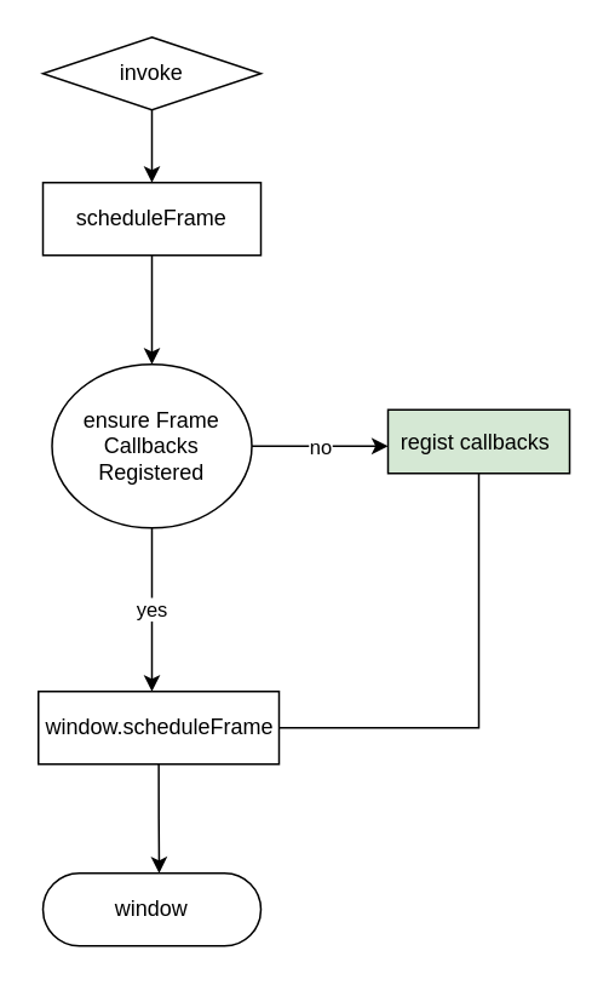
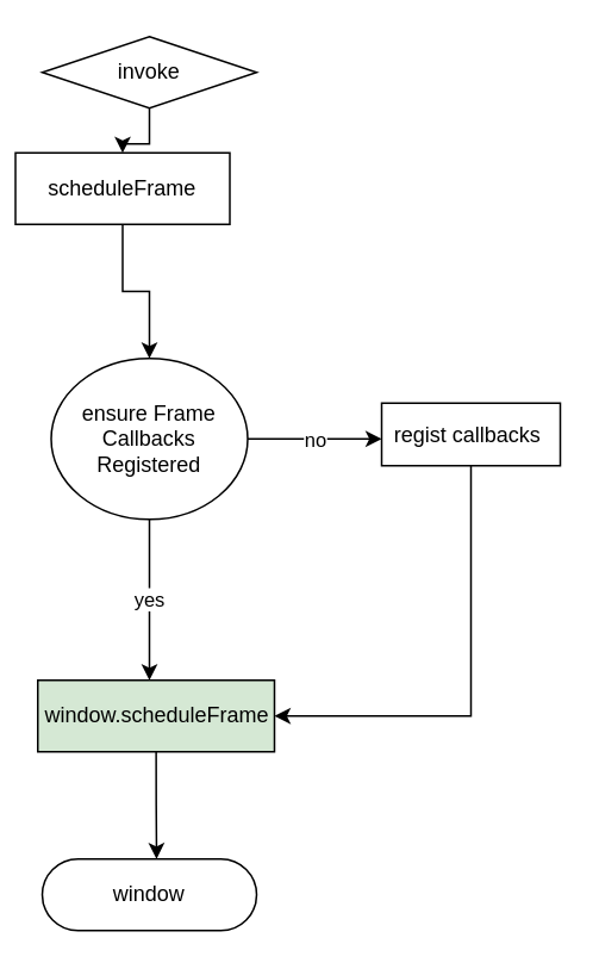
  <mxCell id="0" />
  <mxCell id="1" parent="0" />
  <mxCell id="2" style="edgeStyle=orthogonalEdgeStyle;rounded=0;orthogonalLoop=1;jettySize=auto;html=1;exitX=0.5;exitY=1;exitDx=0;exitDy=0;" edge="1" parent="1" source="3" target="5"><mxGeometry relative="1" as="geometry"><mxPoint x="83" y="130" as="targetPoint" /></mxGeometry></mxCell>
  <mxCell id="3" value="invoke" style="rhombus;whiteSpace=wrap;html=1;arcSize=50;" vertex="1" parent="1"><mxGeometry x="23" y="20" width="120" height="40" as="geometry" /></mxCell>
  <mxCell id="4" style="edgeStyle=orthogonalEdgeStyle;rounded=0;orthogonalLoop=1;jettySize=auto;html=1;exitX=0.5;exitY=1;exitDx=0;exitDy=0;entryX=0.5;entryY=0;entryDx=0;entryDy=0;" edge="1" parent="1" source="5" target="8"><mxGeometry relative="1" as="geometry"><mxPoint x="83" y="240" as="targetPoint" /></mxGeometry></mxCell>
- <mxCell id="5" value="scheduleFrame" style="rounded=0;whiteSpace=wrap;html=1;" vertex="1" parent="1"><mxGeometry x="23" y="100" width="120" height="40" as="geometry" /></mxCell>
+ <mxCell id="5" value="scheduleFrame" style="rounded=0;whiteSpace=wrap;html=1;" vertex="1" parent="1"><mxGeometry x="8" y="85" width="120" height="40" as="geometry" /></mxCell>
  <mxCell id="6" value="no" style="edgeStyle=orthogonalEdgeStyle;rounded=0;orthogonalLoop=1;jettySize=auto;html=1;exitX=1;exitY=0.5;exitDx=0;exitDy=0;" edge="1" parent="1" source="8"><mxGeometry relative="1" as="geometry"><mxPoint x="213" y="245" as="targetPoint" /></mxGeometry></mxCell>
  <mxCell id="7" value="yes" style="edgeStyle=orthogonalEdgeStyle;rounded=0;orthogonalLoop=1;jettySize=auto;html=1;exitX=0.5;exitY=1;exitDx=0;exitDy=0;" edge="1" parent="1" source="8"><mxGeometry relative="1" as="geometry"><mxPoint x="83" y="380" as="targetPoint" /></mxGeometry></mxCell>
  <mxCell id="8" value="ensure Frame Callbacks Registered" style="ellipse;whiteSpace=wrap;html=1;" vertex="1" parent="1"><mxGeometry x="28" y="200" width="110" height="90" as="geometry" /></mxCell>
- <mxCell id="9" style="edgeStyle=orthogonalEdgeStyle;rounded=0;orthogonalLoop=1;jettySize=auto;html=1;exitX=0.5;exitY=1;exitDx=0;exitDy=0;entryX=1;entryY=0.5;entryDx=0;entryDy=0;endArrow=none;" edge="1" parent="1" source="10" target="12"><mxGeometry relative="1" as="geometry" /></mxCell>
- <mxCell id="10" value="regist callbacks&amp;nbsp;" style="rounded=0;whiteSpace=wrap;html=1;fillColor=#d5e8d4;" vertex="1" parent="1"><mxGeometry x="213" y="225" width="100" height="35" as="geometry" /></mxCell>
+ <mxCell id="9" style="edgeStyle=orthogonalEdgeStyle;rounded=0;orthogonalLoop=1;jettySize=auto;html=1;exitX=0.5;exitY=1;exitDx=0;exitDy=0;entryX=1;entryY=0.5;entryDx=0;entryDy=0;" edge="1" parent="1" source="10" target="12"><mxGeometry relative="1" as="geometry" /></mxCell>
+ <mxCell id="10" value="regist callbacks&amp;nbsp;" style="rounded=0;whiteSpace=wrap;html=1;" vertex="1" parent="1"><mxGeometry x="213" y="225" width="100" height="35" as="geometry" /></mxCell>
  <mxCell id="11" style="edgeStyle=orthogonalEdgeStyle;rounded=0;orthogonalLoop=1;jettySize=auto;html=1;exitX=0.5;exitY=1;exitDx=0;exitDy=0;" edge="1" parent="1" source="12"><mxGeometry relative="1" as="geometry"><mxPoint x="87" y="480" as="targetPoint" /></mxGeometry></mxCell>
- <mxCell id="12" value="window.scheduleFrame" style="rounded=0;whiteSpace=wrap;html=1;" vertex="1" parent="1"><mxGeometry x="20.5" y="380" width="132.5" height="40" as="geometry" /></mxCell>
+ <mxCell id="12" value="window.scheduleFrame" style="rounded=0;whiteSpace=wrap;html=1;fillColor=#d5e8d4;" vertex="1" parent="1"><mxGeometry x="20.5" y="380" width="132.5" height="40" as="geometry" /></mxCell>
  <mxCell id="13" value="window" style="rounded=1;whiteSpace=wrap;html=1;arcSize=50;" vertex="1" parent="1"><mxGeometry x="23" y="480" width="120" height="40" as="geometry" /></mxCell>
